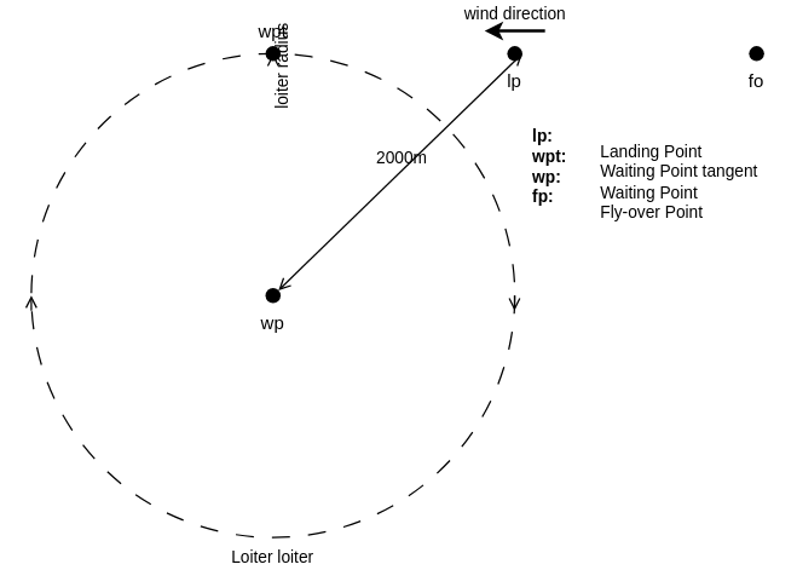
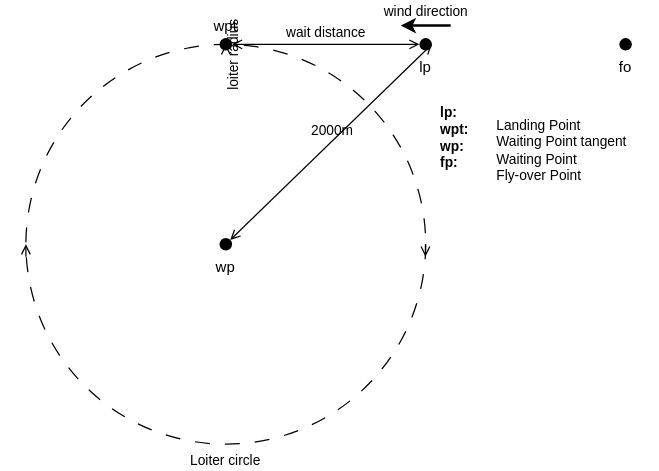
  <mxCell id="0" />
  <mxCell id="1" parent="0" />
- <mxCell id="2" value="Loiter loiter" style="ellipse;whiteSpace=wrap;html=1;aspect=fixed;fontFamily=Helvetica;fontSize=11;fontColor=default;labelBackgroundColor=none;fillColor=none;dashed=1;dashPattern=12 12;labelPosition=center;verticalLabelPosition=bottom;align=center;verticalAlign=top;" vertex="1" parent="1"><mxGeometry x="20" y="35" width="320" height="320" as="geometry" /></mxCell>
+ <mxCell id="2" value="Loiter circle" style="ellipse;whiteSpace=wrap;html=1;aspect=fixed;fontFamily=Helvetica;fontSize=11;fontColor=default;labelBackgroundColor=none;fillColor=none;dashed=1;dashPattern=12 12;labelPosition=center;verticalLabelPosition=bottom;align=center;verticalAlign=top;" vertex="1" parent="1"><mxGeometry x="20" y="35" width="320" height="320" as="geometry" /></mxCell>
  <mxCell id="3" value="2000m" style="rounded=0;orthogonalLoop=1;jettySize=auto;html=1;exitX=1;exitY=0.5;exitDx=0;exitDy=0;startArrow=open;startFill=0;endArrow=open;endFill=0;labelPosition=center;verticalLabelPosition=top;align=center;verticalAlign=bottom;labelBackgroundColor=none;" edge="1" parent="1" source="4" target="9"><mxGeometry relative="1" as="geometry" /></mxCell>
  <mxCell id="4" value="lp" style="ellipse;whiteSpace=wrap;html=1;aspect=fixed;fillColor=#000000;strokeColor=none;labelPosition=center;verticalLabelPosition=bottom;align=center;verticalAlign=top;labelBackgroundColor=none;" vertex="1" parent="1"><mxGeometry x="335" y="30" width="10" height="10" as="geometry" /></mxCell>
  <mxCell id="5" value="fo" style="ellipse;whiteSpace=wrap;html=1;aspect=fixed;fillColor=#000000;strokeColor=none;labelPosition=center;verticalLabelPosition=bottom;align=center;verticalAlign=top;labelBackgroundColor=none;" vertex="1" parent="1"><mxGeometry x="495" y="30" width="10" height="10" as="geometry" /></mxCell>
+ <mxCell id="6" value="wait distance" style="edgeStyle=none;rounded=0;orthogonalLoop=1;jettySize=auto;html=1;exitX=1;exitY=0.5;exitDx=0;exitDy=0;entryX=0;entryY=0.5;entryDx=0;entryDy=0;strokeColor=default;align=center;verticalAlign=bottom;fontFamily=Helvetica;fontSize=11;fontColor=default;labelBackgroundColor=none;startArrow=open;startFill=0;endArrow=open;endFill=0;labelPosition=center;verticalLabelPosition=top;" edge="1" parent="1" source="8" target="4"><mxGeometry x="-0.001" relative="1" as="geometry"><mxPoint as="offset" /></mxGeometry></mxCell>
  <mxCell id="7" value="loiter radius" style="edgeStyle=none;rounded=0;orthogonalLoop=1;jettySize=auto;html=1;exitX=0.5;exitY=1;exitDx=0;exitDy=0;strokeColor=default;align=center;verticalAlign=top;fontFamily=Helvetica;fontSize=11;fontColor=default;labelBackgroundColor=none;startArrow=open;startFill=0;endArrow=open;endFill=0;labelPosition=center;verticalLabelPosition=bottom;horizontal=0;" edge="1" parent="1" source="8" target="2"><mxGeometry relative="1" as="geometry" /></mxCell>
  <mxCell id="8" value="wpt" style="ellipse;whiteSpace=wrap;html=1;aspect=fixed;fillColor=#000000;strokeColor=none;labelPosition=center;verticalLabelPosition=top;align=center;verticalAlign=bottom;labelBackgroundColor=none;" vertex="1" parent="1"><mxGeometry x="175" y="30" width="10" height="10" as="geometry" /></mxCell>
  <mxCell id="9" value="wp" style="ellipse;whiteSpace=wrap;html=1;aspect=fixed;fillColor=#000000;strokeColor=none;labelPosition=center;verticalLabelPosition=bottom;align=center;verticalAlign=top;labelBackgroundColor=none;" vertex="1" parent="1"><mxGeometry x="175" y="190" width="10" height="10" as="geometry" /></mxCell>
  <mxCell id="10" value="" style="endArrow=open;html=1;rounded=0;strokeColor=default;align=center;verticalAlign=middle;fontFamily=Helvetica;fontSize=11;fontColor=default;labelBackgroundColor=default;endFill=0;" edge="1" parent="1"><mxGeometry width="50" height="50" relative="1" as="geometry"><mxPoint x="339.8" y="195" as="sourcePoint" /><mxPoint x="339.8" y="205" as="targetPoint" /></mxGeometry></mxCell>
  <mxCell id="11" value="" style="endArrow=none;html=1;rounded=0;strokeColor=default;align=center;verticalAlign=middle;fontFamily=Helvetica;fontSize=11;fontColor=default;labelBackgroundColor=default;endFill=0;startArrow=open;startFill=0;" edge="1" parent="1"><mxGeometry width="50" height="50" relative="1" as="geometry"><mxPoint x="20" y="195" as="sourcePoint" /><mxPoint x="20" y="205" as="targetPoint" /></mxGeometry></mxCell>
  <mxCell id="12" value="lp:&lt;div&gt;wpt:&lt;/div&gt;&lt;div&gt;wp:&lt;/div&gt;&lt;div&gt;fp:&lt;/div&gt;" style="text;html=1;align=left;verticalAlign=middle;whiteSpace=wrap;rounded=0;fontFamily=Helvetica;fontSize=11;fontColor=default;labelBackgroundColor=none;fontStyle=1" vertex="1" parent="1"><mxGeometry x="350" y="80" width="30" height="60" as="geometry" /></mxCell>
  <mxCell id="13" value="Landing Point&lt;div&gt;Waiting Point tangent&lt;/div&gt;&lt;div&gt;Waiting Point&lt;/div&gt;&lt;div&gt;Fly-over Point&lt;/div&gt;" style="text;html=1;align=left;verticalAlign=middle;whiteSpace=wrap;rounded=0;fontFamily=Helvetica;fontSize=11;fontColor=default;labelBackgroundColor=none;" vertex="1" parent="1"><mxGeometry x="395" y="90" width="110" height="60" as="geometry" /></mxCell>
  <mxCell id="14" value="wind direction" style="endArrow=classic;html=1;rounded=0;strokeColor=default;align=center;verticalAlign=bottom;fontFamily=Helvetica;fontSize=11;fontColor=default;labelBackgroundColor=none;labelPosition=center;verticalLabelPosition=top;endFill=1;strokeWidth=2;spacingBottom=2;" edge="1" parent="1"><mxGeometry width="50" height="50" relative="1" as="geometry"><mxPoint x="360" y="20" as="sourcePoint" /><mxPoint x="320" y="20" as="targetPoint" /></mxGeometry></mxCell>
